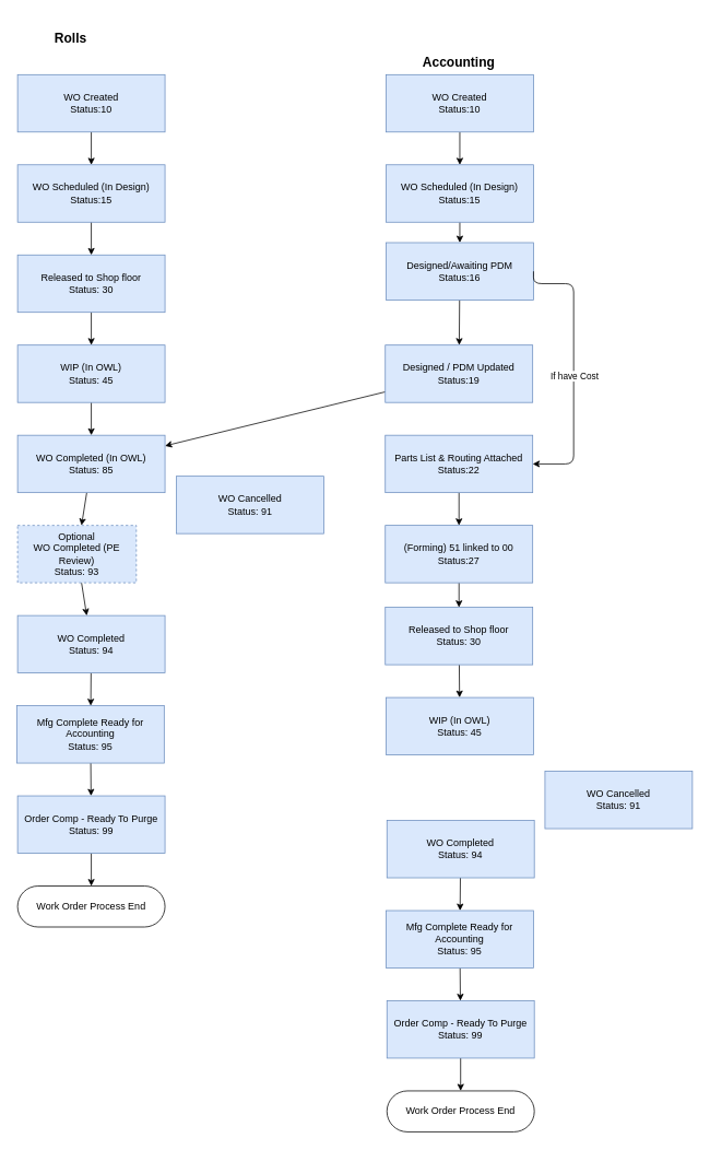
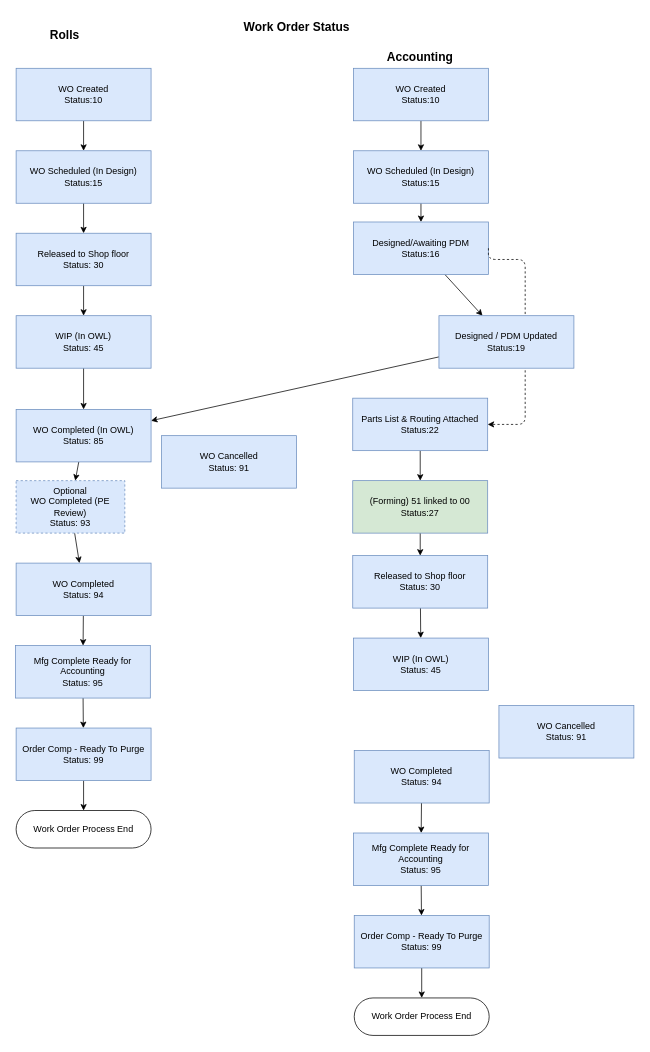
  <mxCell id="0" />
  <mxCell id="1" parent="0" />
  <mxCell id="2" value="" style="edgeStyle=none;html=1;" edge="1" parent="1" source="3" target="9"><mxGeometry relative="1" as="geometry" /></mxCell>
  <mxCell id="3" value="WO Created&lt;br&gt;Status:10" style="rounded=0;whiteSpace=wrap;html=1;fillColor=#dae8fc;strokeColor=#6c8ebf;" parent="1" vertex="1"><mxGeometry x="21" y="90" width="180" height="70" as="geometry" /></mxCell>
  <mxCell id="4" value="Work Order Process End" style="rounded=1;whiteSpace=wrap;html=1;arcSize=50;" parent="1" vertex="1"><mxGeometry x="21" y="1080" width="180" height="50" as="geometry" /></mxCell>
  <mxCell id="5" value="&lt;font style=&quot;font-size: 16px&quot;&gt;&lt;b&gt;Rolls&lt;/b&gt;&lt;/font&gt;" style="text;html=1;strokeColor=none;fillColor=none;align=center;verticalAlign=middle;whiteSpace=wrap;rounded=0;fontFamily=Helvetica;fontSize=12;fontColor=default;" parent="1" vertex="1"><mxGeometry x="26" y="30" width="120" height="30" as="geometry" /></mxCell>
  <mxCell id="6" value="&lt;font style=&quot;font-size: 16px&quot;&gt;&lt;b&gt;Accounting&lt;/b&gt;&lt;/font&gt;" style="text;html=1;strokeColor=none;fillColor=none;align=center;verticalAlign=middle;whiteSpace=wrap;rounded=0;fontFamily=Helvetica;fontSize=12;fontColor=default;" parent="1" vertex="1"><mxGeometry x="470" y="60" width="180" height="30" as="geometry" /></mxCell>
+ <mxCell id="7" value="&lt;font style=&quot;font-size: 16px&quot;&gt;&lt;b&gt;Work Order Status&lt;br&gt;&lt;/b&gt;&lt;/font&gt;" style="text;html=1;strokeColor=none;fillColor=none;align=center;verticalAlign=middle;whiteSpace=wrap;rounded=0;fontFamily=Helvetica;fontSize=12;fontColor=default;" parent="1" vertex="1"><mxGeometry x="161" y="20" width="469" height="30" as="geometry" /></mxCell>
  <mxCell id="8" value="" style="edgeStyle=none;html=1;" edge="1" parent="1" source="9" target="11"><mxGeometry relative="1" as="geometry" /></mxCell>
  <mxCell id="9" value="WO Scheduled (In Design)&lt;br&gt;Status:15" style="rounded=0;whiteSpace=wrap;html=1;fillColor=#dae8fc;strokeColor=#6c8ebf;" vertex="1" parent="1"><mxGeometry x="21" y="200" width="180" height="70" as="geometry" /></mxCell>
  <mxCell id="10" value="" style="edgeStyle=none;html=1;" edge="1" parent="1" source="11" target="13"><mxGeometry relative="1" as="geometry" /></mxCell>
  <mxCell id="11" value="Released to Shop floor&lt;br&gt;Status: 30" style="rounded=0;whiteSpace=wrap;html=1;fillColor=#dae8fc;strokeColor=#6c8ebf;" vertex="1" parent="1"><mxGeometry x="21" y="310" width="180" height="70" as="geometry" /></mxCell>
  <mxCell id="12" value="" style="edgeStyle=none;html=1;" edge="1" parent="1" source="13" target="24"><mxGeometry relative="1" as="geometry" /></mxCell>
  <mxCell id="13" value="WIP (In OWL)&lt;br&gt;Status: 45" style="rounded=0;whiteSpace=wrap;html=1;fillColor=#dae8fc;strokeColor=#6c8ebf;" vertex="1" parent="1"><mxGeometry x="21" y="420" width="180" height="70" as="geometry" /></mxCell>
  <mxCell id="14" value="" style="edgeStyle=none;html=1;" edge="1" parent="1" source="15" target="17"><mxGeometry relative="1" as="geometry" /></mxCell>
  <mxCell id="15" value="WO Completed&lt;br&gt;Status: 94" style="rounded=0;whiteSpace=wrap;html=1;fillColor=#dae8fc;strokeColor=#6c8ebf;" vertex="1" parent="1"><mxGeometry x="21" y="750" width="180" height="70" as="geometry" /></mxCell>
  <mxCell id="16" value="" style="edgeStyle=none;html=1;" edge="1" parent="1" source="17" target="19"><mxGeometry relative="1" as="geometry" /></mxCell>
  <mxCell id="17" value="Mfg Complete Ready for Accounting&lt;br&gt;Status: 95" style="rounded=0;whiteSpace=wrap;html=1;fillColor=#dae8fc;strokeColor=#6c8ebf;" vertex="1" parent="1"><mxGeometry x="20" y="860" width="180" height="70" as="geometry" /></mxCell>
  <mxCell id="18" value="" style="edgeStyle=none;html=1;" edge="1" parent="1" source="19" target="4"><mxGeometry relative="1" as="geometry" /></mxCell>
  <mxCell id="19" value="Order Comp - Ready To Purge&lt;br&gt;Status: 99" style="rounded=0;whiteSpace=wrap;html=1;fillColor=#dae8fc;strokeColor=#6c8ebf;" vertex="1" parent="1"><mxGeometry x="21" y="970" width="180" height="70" as="geometry" /></mxCell>
  <mxCell id="20" value="WO Cancelled&lt;br&gt;Status: 91" style="rounded=0;whiteSpace=wrap;html=1;fillColor=#dae8fc;strokeColor=#6c8ebf;" vertex="1" parent="1"><mxGeometry x="215" y="580" width="180" height="70" as="geometry" /></mxCell>
  <mxCell id="21" value="" style="edgeStyle=none;html=1;" edge="1" parent="1" source="22" target="15"><mxGeometry relative="1" as="geometry" /></mxCell>
  <mxCell id="22" value="Optional&lt;br&gt;WO Completed (PE Review)&lt;br&gt;Status: 93" style="rounded=0;whiteSpace=wrap;html=1;fillColor=#dae8fc;strokeColor=#6c8ebf;dashed=1;" vertex="1" parent="1"><mxGeometry x="21" y="640" width="145" height="70" as="geometry" /></mxCell>
  <mxCell id="23" value="" style="edgeStyle=none;html=1;" edge="1" parent="1" source="24" target="22"><mxGeometry relative="1" as="geometry" /></mxCell>
- <mxCell id="24" value="WO Completed (In OWL)&lt;br&gt;Status: 85" style="rounded=0;whiteSpace=wrap;html=1;fillColor=#dae8fc;strokeColor=#6c8ebf;" vertex="1" parent="1"><mxGeometry x="21" y="530" width="180" height="70" as="geometry" /></mxCell>
+ <mxCell id="24" value="WO Completed (In OWL)&lt;br&gt;Status: 85" style="rounded=0;whiteSpace=wrap;html=1;fillColor=#dae8fc;strokeColor=#6c8ebf;" vertex="1" parent="1"><mxGeometry x="21" y="545" width="180" height="70" as="geometry" /></mxCell>
  <mxCell id="25" value="" style="edgeStyle=none;html=1;" edge="1" parent="1" source="26" target="29"><mxGeometry relative="1" as="geometry" /></mxCell>
  <mxCell id="26" value="WO Created&lt;br&gt;Status:10" style="rounded=0;whiteSpace=wrap;html=1;fillColor=#dae8fc;strokeColor=#6c8ebf;" vertex="1" parent="1"><mxGeometry x="471" y="90" width="180" height="70" as="geometry" /></mxCell>
  <mxCell id="27" value="Work Order Process End" style="rounded=1;whiteSpace=wrap;html=1;arcSize=50;" vertex="1" parent="1"><mxGeometry x="472" y="1330" width="180" height="50" as="geometry" /></mxCell>
  <mxCell id="28" value="" style="edgeStyle=none;html=1;" edge="1" parent="1" source="29" target="41"><mxGeometry relative="1" as="geometry" /></mxCell>
  <mxCell id="29" value="WO Scheduled (In Design)&lt;br&gt;Status:15" style="rounded=0;whiteSpace=wrap;html=1;fillColor=#dae8fc;strokeColor=#6c8ebf;" vertex="1" parent="1"><mxGeometry x="471" y="200" width="180" height="70" as="geometry" /></mxCell>
  <mxCell id="30" value="" style="edgeStyle=none;html=1;" edge="1" parent="1" source="31" target="32"><mxGeometry relative="1" as="geometry" /></mxCell>
  <mxCell id="31" value="Released to Shop floor&lt;br&gt;Status: 30" style="rounded=0;whiteSpace=wrap;html=1;fillColor=#dae8fc;strokeColor=#6c8ebf;" vertex="1" parent="1"><mxGeometry x="470" y="740" width="180" height="70" as="geometry" /></mxCell>
  <mxCell id="32" value="WIP (In OWL)&lt;br&gt;Status: 45" style="rounded=0;whiteSpace=wrap;html=1;fillColor=#dae8fc;strokeColor=#6c8ebf;" vertex="1" parent="1"><mxGeometry x="471" y="850" width="180" height="70" as="geometry" /></mxCell>
  <mxCell id="33" value="" style="edgeStyle=none;html=1;" edge="1" parent="1" source="34" target="36"><mxGeometry relative="1" as="geometry" /></mxCell>
  <mxCell id="34" value="WO Completed&lt;br&gt;Status: 94" style="rounded=0;whiteSpace=wrap;html=1;fillColor=#dae8fc;strokeColor=#6c8ebf;" vertex="1" parent="1"><mxGeometry x="472" y="1000" width="180" height="70" as="geometry" /></mxCell>
  <mxCell id="35" value="" style="edgeStyle=none;html=1;" edge="1" parent="1" source="36" target="38"><mxGeometry relative="1" as="geometry" /></mxCell>
  <mxCell id="36" value="Mfg Complete Ready for Accounting&lt;br&gt;Status: 95" style="rounded=0;whiteSpace=wrap;html=1;fillColor=#dae8fc;strokeColor=#6c8ebf;" vertex="1" parent="1"><mxGeometry x="471" y="1110" width="180" height="70" as="geometry" /></mxCell>
  <mxCell id="37" value="" style="edgeStyle=none;html=1;" edge="1" parent="1" source="38" target="27"><mxGeometry relative="1" as="geometry" /></mxCell>
  <mxCell id="38" value="Order Comp - Ready To Purge&lt;br&gt;Status: 99" style="rounded=0;whiteSpace=wrap;html=1;fillColor=#dae8fc;strokeColor=#6c8ebf;" vertex="1" parent="1"><mxGeometry x="472" y="1220" width="180" height="70" as="geometry" /></mxCell>
  <mxCell id="39" value="WO Cancelled&lt;br&gt;Status: 91" style="rounded=0;whiteSpace=wrap;html=1;fillColor=#dae8fc;strokeColor=#6c8ebf;" vertex="1" parent="1"><mxGeometry x="665" y="940" width="180" height="70" as="geometry" /></mxCell>
  <mxCell id="40" value="" style="edgeStyle=none;html=1;" edge="1" parent="1" source="41" target="45"><mxGeometry relative="1" as="geometry" /></mxCell>
  <mxCell id="41" value="Designed/Awaiting PDM&lt;br&gt;Status:16" style="rounded=0;whiteSpace=wrap;html=1;fillColor=#dae8fc;strokeColor=#6c8ebf;" vertex="1" parent="1"><mxGeometry x="471" y="295" width="180" height="70" as="geometry" /></mxCell>
  <mxCell id="42" value="" style="edgeStyle=none;html=1;" edge="1" parent="1" source="45" target="24"><mxGeometry relative="1" as="geometry" /></mxCell>
- <mxCell id="43" style="edgeStyle=orthogonalEdgeStyle;html=1;exitX=1;exitY=0.5;exitDx=0;exitDy=0;entryX=1;entryY=0.5;entryDx=0;entryDy=0;" edge="1" parent="1" source="41" target="47"><mxGeometry relative="1" as="geometry"><mxPoint x="750" y="580" as="targetPoint" /><Array as="points"><mxPoint x="700" y="345" /><mxPoint x="700" y="565" /></Array></mxGeometry></mxCell>
+ <mxCell id="43" style="edgeStyle=orthogonalEdgeStyle;html=1;exitX=1;exitY=0.5;exitDx=0;exitDy=0;entryX=1;entryY=0.5;entryDx=0;entryDy=0;dashed=1;" edge="1" parent="1" source="41" target="47"><mxGeometry relative="1" as="geometry"><mxPoint x="750" y="580" as="targetPoint" /><Array as="points"><mxPoint x="700" y="345" /><mxPoint x="700" y="565" /></Array></mxGeometry></mxCell>
  <mxCell id="44" value="If have Cost" style="edgeLabel;html=1;align=center;verticalAlign=middle;resizable=0;points=[];" vertex="1" connectable="0" parent="43"><mxGeometry x="0.157" relative="1" as="geometry"><mxPoint y="-17" as="offset" /></mxGeometry></mxCell>
- <mxCell id="45" value="Designed / PDM Updated&lt;br&gt;Status:19" style="rounded=0;whiteSpace=wrap;html=1;fillColor=#dae8fc;strokeColor=#6c8ebf;" vertex="1" parent="1"><mxGeometry x="470" y="420" width="180" height="70" as="geometry" /></mxCell>
+ <mxCell id="45" value="Designed / PDM Updated&lt;br&gt;Status:19" style="rounded=0;whiteSpace=wrap;html=1;fillColor=#dae8fc;strokeColor=#6c8ebf;" vertex="1" parent="1"><mxGeometry x="585" y="420" width="180" height="70" as="geometry" /></mxCell>
  <mxCell id="46" value="" style="edgeStyle=orthogonalEdgeStyle;html=1;" edge="1" parent="1" source="47" target="49"><mxGeometry relative="1" as="geometry" /></mxCell>
  <mxCell id="47" value="Parts List &amp;amp; Routing Attached&lt;br&gt;Status:22" style="rounded=0;whiteSpace=wrap;html=1;fillColor=#dae8fc;strokeColor=#6c8ebf;" vertex="1" parent="1"><mxGeometry x="470" y="530" width="180" height="70" as="geometry" /></mxCell>
  <mxCell id="48" value="" style="edgeStyle=orthogonalEdgeStyle;html=1;" edge="1" parent="1" source="49" target="31"><mxGeometry relative="1" as="geometry" /></mxCell>
- <mxCell id="49" value="(Forming) 51 linked to 00&lt;br&gt;Status:27" style="rounded=0;whiteSpace=wrap;html=1;fillColor=#dae8fc;strokeColor=#6c8ebf;" vertex="1" parent="1"><mxGeometry x="470" y="640" width="180" height="70" as="geometry" /></mxCell>
+ <mxCell id="49" value="(Forming) 51 linked to 00&lt;br&gt;Status:27" style="rounded=0;whiteSpace=wrap;html=1;fillColor=#d5e8d4;strokeColor=#6c8ebf;" vertex="1" parent="1"><mxGeometry x="470" y="640" width="180" height="70" as="geometry" /></mxCell>
